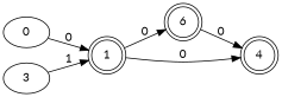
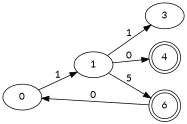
  digraph {
    fontname=Lato
    rankdir=LR
    node [fontname=Lato]
    edge [fontname=Lato]
    n1 [label=0]
-   n2 [label=1 shape=doublecircle]
+   n2 [label=1]
    n3 [label=6 shape=doublecircle]
    n4 [label=3]
    n5 [label=4 shape=doublecircle]
-   n1 -> n2 [label=0]
-   n2 -> n3 [label=0]
-   n4 -> n2 [label=1]
+   n1 -> n2 [label=1]
+   n2 -> n3 [label=5]
+   n2 -> n4 [label=1]
    n2 -> n5 [label=0]
-   n3 -> n5 [label=0]
+   n3 -> n1 [label=0]
  }
